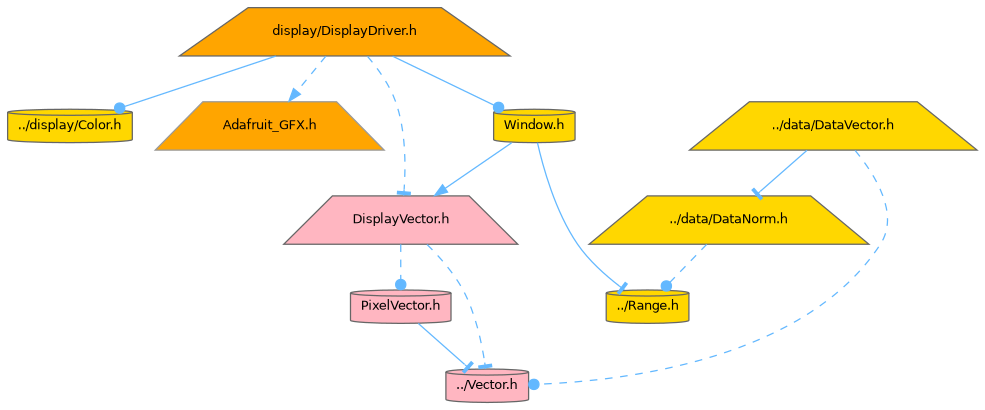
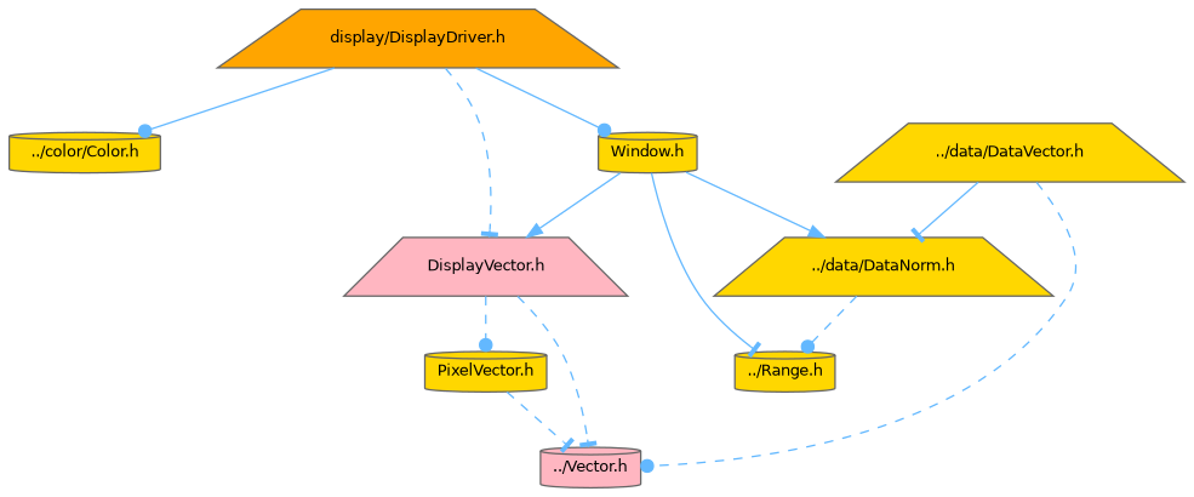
  digraph {
    node [color=grey40 fillcolor=gold fontname=Helvetica fontsize=10 shape=trapezium style=filled]
    edge [arrowhead=dot color=steelblue1 fontname=Helvetica fontsize=10 labelfontname=Helvetica labelfontsize=10 style=dashed]
    n1 [color=gray40 fillcolor=orange fontcolor=black height=0.2 label="display/DisplayDriver.h" width=0.4]
-   n2 [height=0.2 label="../display/Color.h" shape=cylinder width=0.4]
-   n3 [color=grey60 fillcolor=orange height=0.2 label="Adafruit_GFX.h" width=0.4]
+   n2 [height=0.2 label="../color/Color.h" shape=cylinder width=0.4]
    n4 [fillcolor=lightpink height=0.2 label="DisplayVector.h" width=0.4]
    n5 [height=0.2 label="Window.h" shape=cylinder width=0.4]
-   n6 [fillcolor=lightpink height=0.2 label="PixelVector.h" shape=cylinder width=0.4]
+   n6 [height=0.2 label="PixelVector.h" shape=cylinder width=0.4]
    n7 [fillcolor=lightpink height=0.2 label="../Vector.h" shape=cylinder width=0.4]
    n8 [height=0.2 label="../Range.h" shape=cylinder width=0.4]
    n9 [height=0.2 label="../data/DataNorm.h" width=0.4]
    n10 [height=0.2 label="../data/DataVector.h" width=0.4]
    n1 -> n2 [style=solid]
-   n1 -> n3 [arrowhead=normal]
    n1 -> n4 [arrowhead=tee]
    n1 -> n5 [style=solid]
    n4 -> n6
    n4 -> n7 [arrowhead=tee]
    n5 -> n4 [arrowhead=normal style=solid]
    n5 -> n8 [arrowhead=tee style=solid]
-   n6 -> n7 [arrowhead=tee style=solid]
+   n5 -> n9 [arrowhead=normal style=solid]
+   n6 -> n7 [arrowhead=tee]
    n9 -> n8
    n10 -> n7
    n10 -> n9 [arrowhead=tee style=solid]
  }
